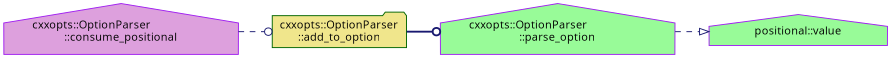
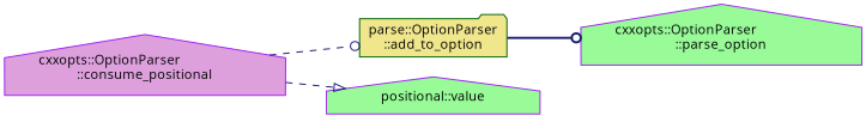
  digraph {
    fontname="Open Sans"
    rankdir=LR
    node [color=purple fillcolor=palegreen fontname="Open Sans" fontsize=12 shape=house style=filled]
    edge [arrowhead=odot color=midnightblue fontname="Open Sans" fontsize=12 labelfontname=Helvetica labelfontsize=12 style=dashed]
    n1 [fillcolor=plum fontcolor=black height=0.2 label="cxxopts::OptionParser\l::consume_positional" width=0.4]
-   n2 [color=darkgreen fillcolor=khaki height=0.2 label="cxxopts::OptionParser\l::add_to_option" shape=folder width=0.4]
+   n2 [color=darkgreen fillcolor=khaki height=0.2 label="parse::OptionParser\l::add_to_option" shape=folder width=0.4]
    n3 [height=0.2 label="cxxopts::OptionParser\l::parse_option" width=0.4]
    n4 [height=0.2 label="positional::value" width=0.4]
    n1 -> n2
    n2 -> n3 [style=bold]
-   n3 -> n4 [arrowhead=onormal]
+   n1 -> n4 [arrowhead=onormal]
  }
